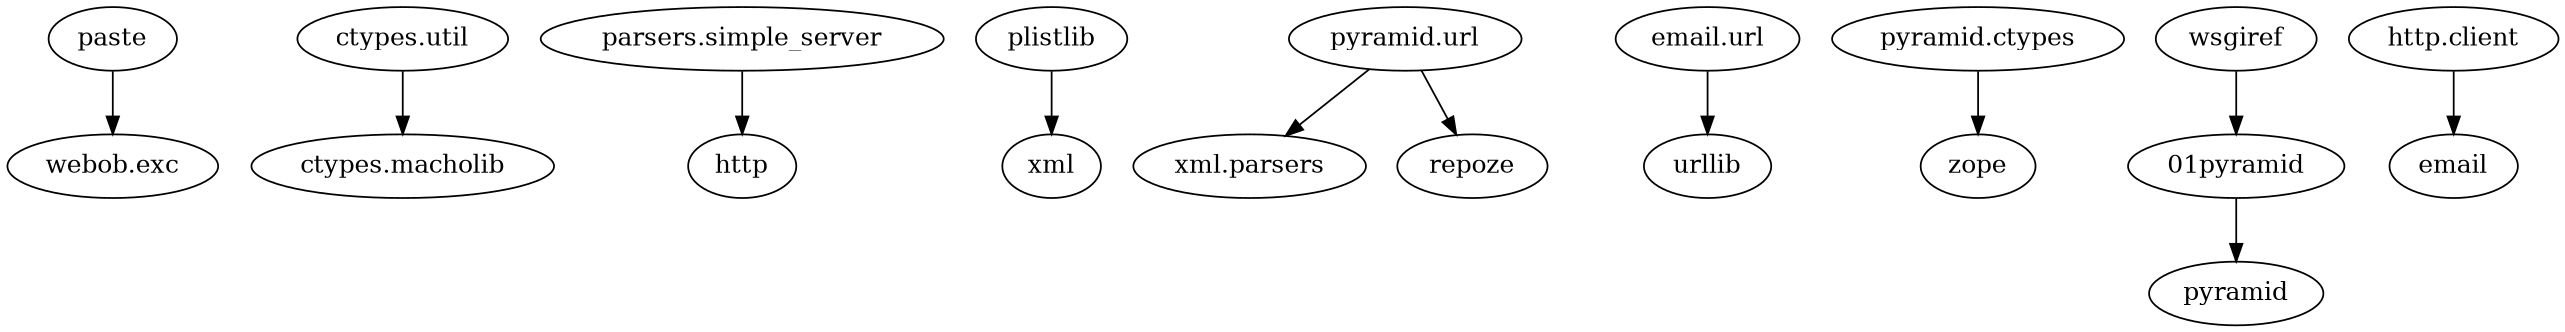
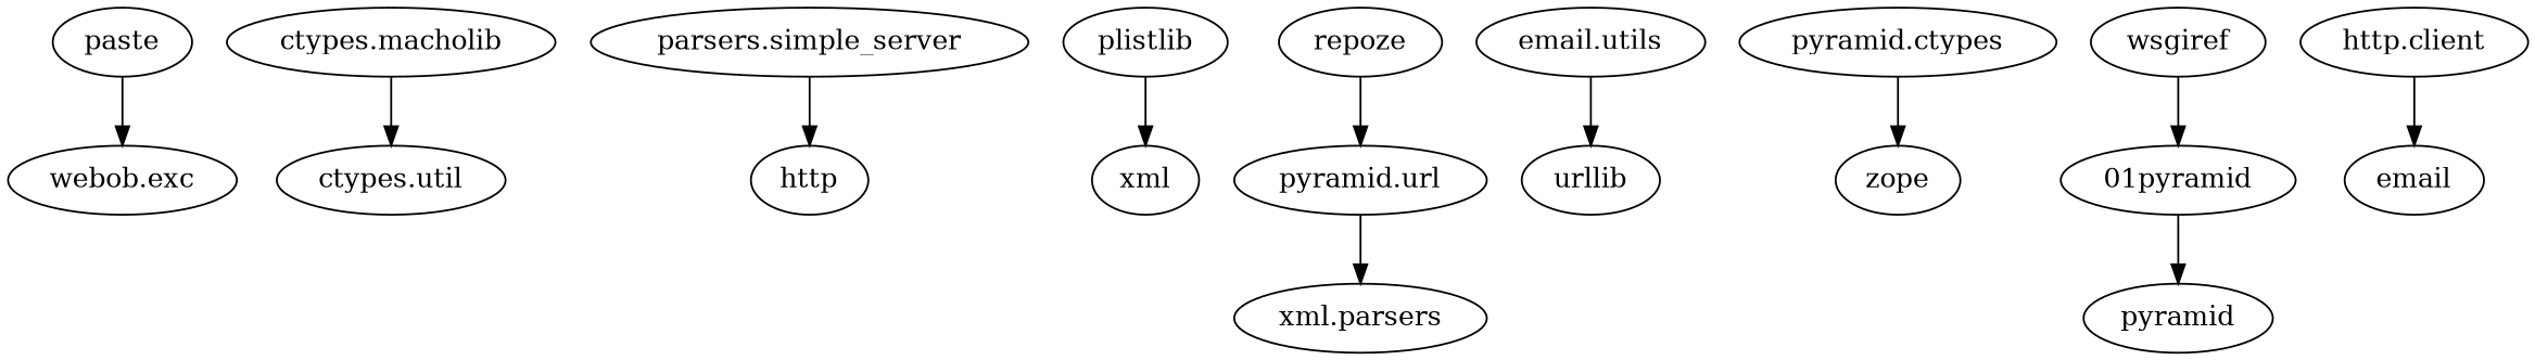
  digraph {
    n1 [label="webob.exc"]
    n2 [label=paste]
    n3 [label="ctypes.util"]
    n4 [label="ctypes.macholib"]
    n5 [label="parsers.simple_server"]
    n6 [label=http]
    n7 [label=plistlib]
    n8 [label=xml]
    n9 [label="xml.parsers"]
    n10 [label="pyramid.url"]
    n11 [label=repoze]
-   n12 [label="email.url"]
+   n12 [label="email.utils"]
    n13 [label=urllib]
    n14 [label="pyramid.ctypes"]
    n15 [label=zope]
    n16 [label="01pyramid"]
    n17 [label=pyramid]
    n18 [label=wsgiref]
    n19 [label="http.client"]
    n20 [label=email]
    n2 -> n1
-   n3 -> n4
+   n4 -> n3
    n5 -> n6
    n7 -> n8
    n10 -> n9
-   n10 -> n11
+   n11 -> n10
    n12 -> n13
    n14 -> n15
    n16 -> n17
    n18 -> n16
    n19 -> n20
  }
